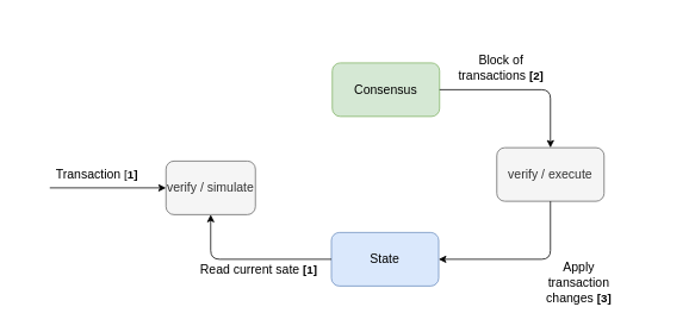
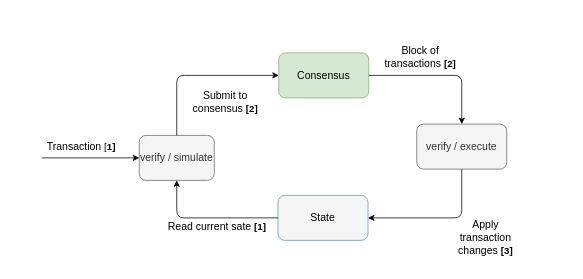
  <mxCell id="0" />
  <mxCell id="1" parent="0" />
  <mxCell id="2" value="" style="rounded=0;whiteSpace=wrap;html=1;fontSize=14;strokeColor=none;" vertex="1" parent="1"><mxGeometry x="20" y="20" width="735" height="330" as="geometry" /></mxCell>
  <mxCell id="3" value="&lt;font style=&quot;font-size: 14px;&quot;&gt;verify / simulate&lt;/font&gt;" style="rounded=1;whiteSpace=wrap;html=1;fillColor=#f5f5f5;fontColor=#333333;strokeColor=#666666;" vertex="1" parent="1"><mxGeometry x="185" y="180" width="100" height="60" as="geometry" /></mxCell>
  <mxCell id="4" value="&lt;font style=&quot;font-size: 14px;&quot;&gt;Consensus&lt;/font&gt;" style="rounded=1;whiteSpace=wrap;html=1;fillColor=#d5e8d4;strokeColor=#82b366;" vertex="1" parent="1"><mxGeometry x="371" y="70" width="120" height="60" as="geometry" /></mxCell>
- <mxCell id="5" value="State" style="rounded=1;whiteSpace=wrap;html=1;fontSize=14;fillColor=#dae8fc;strokeColor=#6c8ebf;" vertex="1" parent="1"><mxGeometry x="370" y="260" width="120" height="60" as="geometry" /></mxCell>
+ <mxCell id="5" value="State" style="rounded=1;whiteSpace=wrap;html=1;fontSize=14;fillColor=#f5f5f5;strokeColor=#6c8ebf;" vertex="1" parent="1"><mxGeometry x="370" y="260" width="120" height="60" as="geometry" /></mxCell>
  <mxCell id="6" value="verify / execute" style="rounded=1;whiteSpace=wrap;html=1;fontSize=14;fillColor=#f5f5f5;fontColor=#333333;strokeColor=#666666;" vertex="1" parent="1"><mxGeometry x="555" y="165" width="120" height="60" as="geometry" /></mxCell>
  <mxCell id="7" value="" style="edgeStyle=elbowEdgeStyle;elbow=vertical;endArrow=none;html=1;rounded=1;fontSize=14;entryX=0;entryY=0.5;entryDx=0;entryDy=0;exitX=0.5;exitY=1;exitDx=0;exitDy=0;startArrow=classic;startFill=1;endFill=0;" edge="1" parent="1" source="3" target="5"><mxGeometry width="50" height="50" relative="1" as="geometry"><mxPoint x="345" y="250" as="sourcePoint" /><mxPoint x="395" y="200" as="targetPoint" /><Array as="points"><mxPoint x="235" y="290" /></Array></mxGeometry></mxCell>
  <mxCell id="8" value="" style="edgeStyle=elbowEdgeStyle;elbow=horizontal;endArrow=classic;html=1;rounded=1;fontSize=14;" edge="1" parent="1" target="3"><mxGeometry width="50" height="50" relative="1" as="geometry"><mxPoint x="55" y="210" as="sourcePoint" /><mxPoint x="395" y="200" as="targetPoint" /></mxGeometry></mxCell>
+ <mxCell id="9" value="" style="edgeStyle=elbowEdgeStyle;elbow=vertical;endArrow=classic;html=1;rounded=1;fontSize=14;entryX=0;entryY=0.5;entryDx=0;entryDy=0;exitX=0.5;exitY=0;exitDx=0;exitDy=0;" edge="1" parent="1" source="3" target="4"><mxGeometry width="50" height="50" relative="1" as="geometry"><mxPoint x="315" y="220" as="sourcePoint" /><mxPoint x="475" y="280" as="targetPoint" /><Array as="points"><mxPoint x="285" y="100" /></Array></mxGeometry></mxCell>
  <mxCell id="10" value="" style="edgeStyle=elbowEdgeStyle;elbow=vertical;endArrow=none;html=1;rounded=1;fontSize=14;exitX=0.5;exitY=0;exitDx=0;exitDy=0;startArrow=classic;startFill=1;endFill=0;entryX=1;entryY=0.5;entryDx=0;entryDy=0;" edge="1" parent="1" source="6" target="4"><mxGeometry width="50" height="50" relative="1" as="geometry"><mxPoint x="255" y="190" as="sourcePoint" /><mxPoint x="465" y="100" as="targetPoint" /><Array as="points"><mxPoint x="585" y="100" /></Array></mxGeometry></mxCell>
  <mxCell id="11" value="" style="edgeStyle=elbowEdgeStyle;elbow=vertical;endArrow=none;html=1;rounded=1;fontSize=14;exitX=1;exitY=0.5;exitDx=0;exitDy=0;startArrow=classic;startFill=1;endFill=0;entryX=0.5;entryY=1;entryDx=0;entryDy=0;" edge="1" parent="1" source="5" target="6"><mxGeometry width="50" height="50" relative="1" as="geometry"><mxPoint x="615" y="190" as="sourcePoint" /><mxPoint x="475" y="110" as="targetPoint" /><Array as="points"><mxPoint x="585" y="290" /></Array></mxGeometry></mxCell>
  <mxCell id="12" value="Transaction &lt;font style=&quot;font-size: 13px;&quot;&gt;[&lt;b&gt;1]&lt;/b&gt;&lt;/font&gt;" style="text;html=1;strokeColor=none;fillColor=none;align=center;verticalAlign=middle;whiteSpace=wrap;rounded=0;fontSize=14;" vertex="1" parent="1"><mxGeometry x="58" y="180" width="100" height="30" as="geometry" /></mxCell>
  <mxCell id="13" value="Read current sate &lt;b&gt;&lt;font style=&quot;font-size: 13px;&quot;&gt;[1]&lt;/font&gt;&lt;/b&gt;" style="text;html=1;strokeColor=none;fillColor=none;align=center;verticalAlign=middle;whiteSpace=wrap;rounded=0;fontSize=14;" vertex="1" parent="1"><mxGeometry x="215" y="287" width="148" height="30" as="geometry" /></mxCell>
+ <mxCell id="14" value="Submit to consensus &lt;b&gt;&lt;font style=&quot;font-size: 13px;&quot;&gt;[2]&lt;/font&gt;&lt;/b&gt;" style="text;html=1;strokeColor=none;fillColor=none;align=center;verticalAlign=middle;whiteSpace=wrap;rounded=0;fontSize=14;" vertex="1" parent="1"><mxGeometry x="255" y="120" width="90" height="30" as="geometry" /></mxCell>
  <mxCell id="15" value="Block of transactions &lt;b&gt;&lt;font style=&quot;font-size: 13px;&quot;&gt;[2]&lt;/font&gt;&lt;/b&gt;" style="text;html=1;strokeColor=none;fillColor=none;align=center;verticalAlign=middle;whiteSpace=wrap;rounded=0;fontSize=14;" vertex="1" parent="1"><mxGeometry x="505" y="60" width="110" height="30" as="geometry" /></mxCell>
  <mxCell id="16" value="Apply transaction changes &lt;b&gt;&lt;font style=&quot;font-size: 13px;&quot;&gt;[3]&lt;/font&gt;&lt;/b&gt;" style="text;html=1;strokeColor=none;fillColor=none;align=center;verticalAlign=middle;whiteSpace=wrap;rounded=0;fontSize=14;" vertex="1" parent="1"><mxGeometry x="602" y="301" width="90" height="30" as="geometry" /></mxCell>
